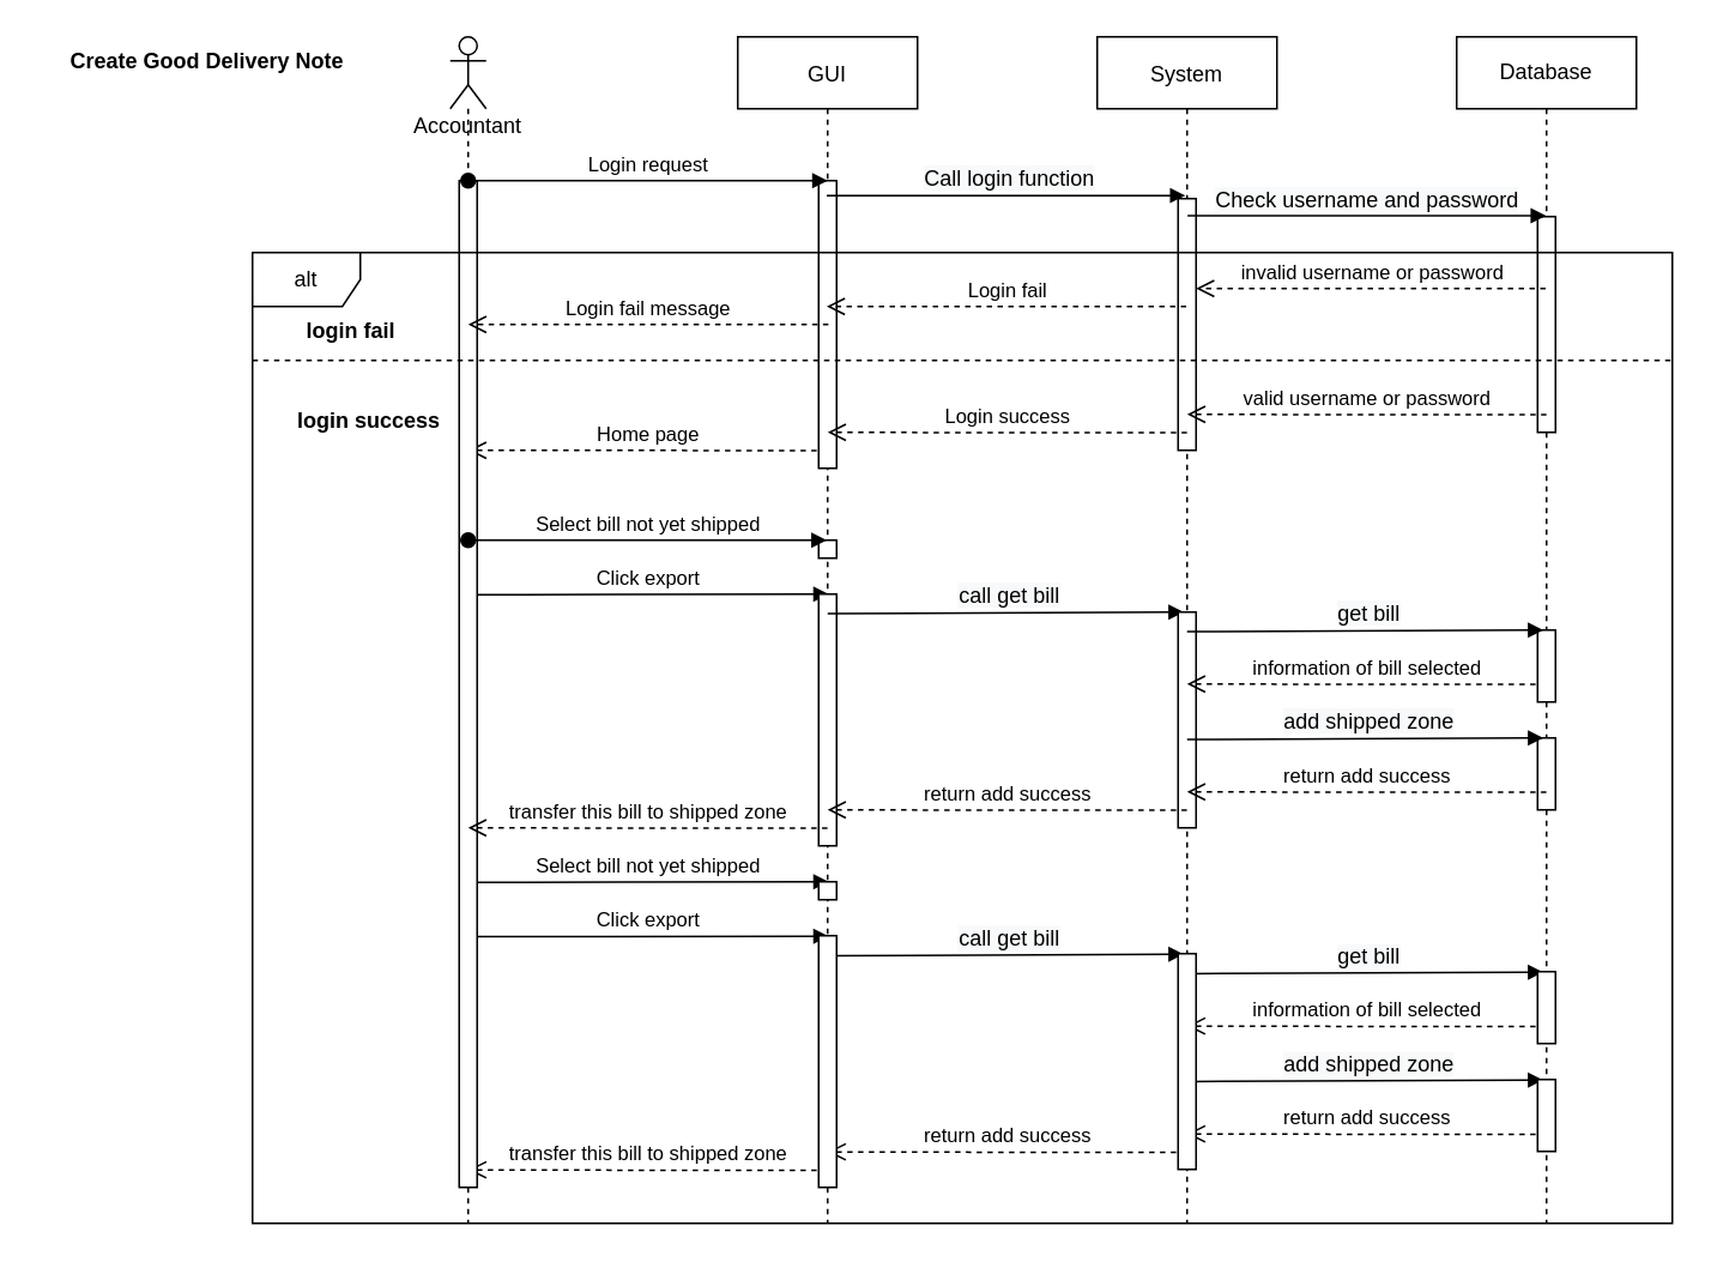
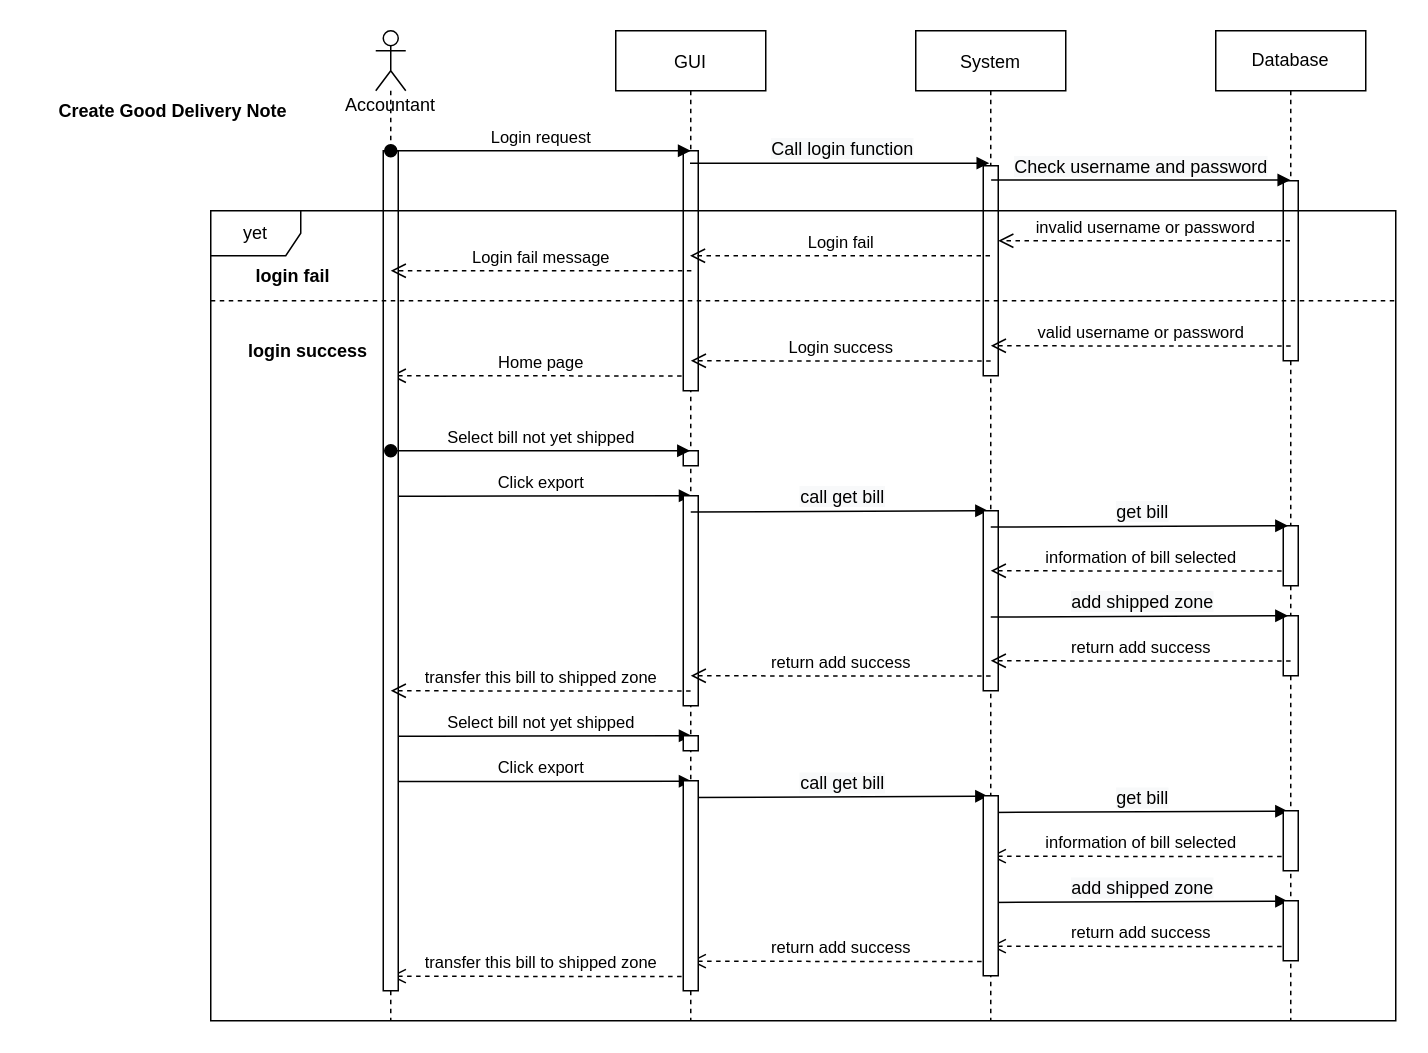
  <mxCell id="0" />
  <mxCell id="1" parent="0" />
  <mxCell id="2" value="GUI" style="shape=umlLifeline;perimeter=lifelinePerimeter;container=1;collapsible=0;recursiveResize=0;rounded=0;shadow=0;strokeWidth=1;" parent="1" vertex="1"><mxGeometry x="410" y="20" width="100" height="660" as="geometry" /></mxCell>
  <mxCell id="3" value="Home page&lt;br&gt;" style="html=1;verticalAlign=bottom;endArrow=open;dashed=1;endSize=8;rounded=0;entryX=0.496;entryY=0.189;entryDx=0;entryDy=0;entryPerimeter=0;" parent="2" edge="1"><mxGeometry x="-0.004" relative="1" as="geometry"><mxPoint x="49.9" y="230.14" as="sourcePoint" /><mxPoint x="-150.0" y="230.0" as="targetPoint" /><Array as="points" /><mxPoint as="offset" /></mxGeometry></mxCell>
  <mxCell id="4" value="Click export" style="html=1;verticalAlign=bottom;startArrow=oval;startFill=1;endArrow=block;startSize=8;rounded=0;entryX=0.506;entryY=0.518;entryDx=0;entryDy=0;entryPerimeter=0;" edge="1" parent="2"><mxGeometry x="-0.003" width="60" relative="1" as="geometry"><mxPoint x="-150.0" y="310.28" as="sourcePoint" /><mxPoint x="50.6" y="310" as="targetPoint" /><Array as="points"><mxPoint x="-140" y="310.28" /><mxPoint x="-120" y="310.28" /></Array><mxPoint as="offset" /></mxGeometry></mxCell>
  <mxCell id="5" value="Click export" style="html=1;verticalAlign=bottom;startArrow=oval;startFill=1;endArrow=block;startSize=8;rounded=0;entryX=0.506;entryY=0.518;entryDx=0;entryDy=0;entryPerimeter=0;" edge="1" parent="2"><mxGeometry x="-0.003" width="60" relative="1" as="geometry"><mxPoint x="-150.0" y="500.56" as="sourcePoint" /><mxPoint x="50.6" y="500.28" as="targetPoint" /><Array as="points"><mxPoint x="-140" y="500.56" /><mxPoint x="-120" y="500.56" /></Array><mxPoint as="offset" /></mxGeometry></mxCell>
  <mxCell id="6" value="&lt;span style=&quot;font-size: 12px ; background-color: rgb(248 , 249 , 250)&quot;&gt;call get bill&lt;/span&gt;" style="html=1;verticalAlign=bottom;endArrow=block;rounded=0;entryX=0.41;entryY=0.033;entryDx=0;entryDy=0;entryPerimeter=0;exitX=0.509;exitY=0.165;exitDx=0;exitDy=0;exitPerimeter=0;" edge="1" parent="2"><mxGeometry x="0.007" width="80" relative="1" as="geometry"><mxPoint x="50" y="511.13" as="sourcePoint" /><mxPoint x="248.2" y="510.28" as="targetPoint" /><mxPoint x="1" as="offset" /></mxGeometry></mxCell>
  <mxCell id="7" value="information of bill selected" style="html=1;verticalAlign=bottom;endArrow=open;dashed=1;endSize=8;rounded=0;entryX=0.496;entryY=0.189;entryDx=0;entryDy=0;entryPerimeter=0;" edge="1" parent="2"><mxGeometry relative="1" as="geometry"><mxPoint x="449.9" y="550.42" as="sourcePoint" /><mxPoint x="250" y="550.28" as="targetPoint" /><Array as="points"><mxPoint x="330.4" y="550.42" /></Array><mxPoint as="offset" /></mxGeometry></mxCell>
  <mxCell id="8" value="Select bill not yet shipped" style="html=1;verticalAlign=bottom;startArrow=oval;startFill=1;endArrow=block;startSize=8;rounded=0;entryX=0.506;entryY=0.518;entryDx=0;entryDy=0;entryPerimeter=0;" edge="1" parent="2"><mxGeometry width="60" relative="1" as="geometry"><mxPoint x="-150.0" y="470.28" as="sourcePoint" /><mxPoint x="50.6" y="470" as="targetPoint" /><Array as="points"><mxPoint x="-140" y="470.28" /><mxPoint x="-120" y="470.28" /></Array></mxGeometry></mxCell>
  <mxCell id="9" value="&lt;span style=&quot;font-size: 12px ; background-color: rgb(248 , 249 , 250)&quot;&gt;get bill&lt;/span&gt;" style="html=1;verticalAlign=bottom;endArrow=block;rounded=0;entryX=0.41;entryY=0.033;entryDx=0;entryDy=0;entryPerimeter=0;exitX=0.509;exitY=0.165;exitDx=0;exitDy=0;exitPerimeter=0;" edge="1" parent="2"><mxGeometry x="0.007" width="80" relative="1" as="geometry"><mxPoint x="250" y="521.13" as="sourcePoint" /><mxPoint x="448.2" y="520.28" as="targetPoint" /><mxPoint x="1" as="offset" /></mxGeometry></mxCell>
  <mxCell id="10" value="&lt;span style=&quot;font-size: 12px ; background-color: rgb(248 , 249 , 250)&quot;&gt;add shipped zone&lt;/span&gt;" style="html=1;verticalAlign=bottom;endArrow=block;rounded=0;entryX=0.41;entryY=0.033;entryDx=0;entryDy=0;entryPerimeter=0;exitX=0.509;exitY=0.165;exitDx=0;exitDy=0;exitPerimeter=0;" edge="1" parent="2"><mxGeometry x="0.007" width="80" relative="1" as="geometry"><mxPoint x="250" y="581.13" as="sourcePoint" /><mxPoint x="448.2" y="580.28" as="targetPoint" /><mxPoint x="1" as="offset" /></mxGeometry></mxCell>
  <mxCell id="11" value="return add success" style="html=1;verticalAlign=bottom;endArrow=open;dashed=1;endSize=8;rounded=0;entryX=0.496;entryY=0.189;entryDx=0;entryDy=0;entryPerimeter=0;" edge="1" parent="2"><mxGeometry relative="1" as="geometry"><mxPoint x="449.9" y="610.42" as="sourcePoint" /><mxPoint x="250" y="610.28" as="targetPoint" /><Array as="points"><mxPoint x="330.4" y="610.42" /></Array><mxPoint as="offset" /></mxGeometry></mxCell>
  <mxCell id="12" value="return add success" style="html=1;verticalAlign=bottom;endArrow=open;dashed=1;endSize=8;rounded=0;entryX=0.496;entryY=0.189;entryDx=0;entryDy=0;entryPerimeter=0;" edge="1" parent="2"><mxGeometry relative="1" as="geometry"><mxPoint x="249.9" y="620.42" as="sourcePoint" /><mxPoint x="50" y="620.28" as="targetPoint" /><Array as="points"><mxPoint x="130.4" y="620.42" /></Array><mxPoint as="offset" /></mxGeometry></mxCell>
  <mxCell id="13" value="transfer this bill to shipped zone" style="html=1;verticalAlign=bottom;endArrow=open;dashed=1;endSize=8;rounded=0;entryX=0.496;entryY=0.189;entryDx=0;entryDy=0;entryPerimeter=0;" edge="1" parent="2"><mxGeometry relative="1" as="geometry"><mxPoint x="49.9" y="630.42" as="sourcePoint" /><mxPoint x="-150" y="630.28" as="targetPoint" /><Array as="points"><mxPoint x="-69.6" y="630.42" /></Array><mxPoint as="offset" /></mxGeometry></mxCell>
  <mxCell id="14" value="" style="html=1;points=[];perimeter=orthogonalPerimeter;" vertex="1" parent="2"><mxGeometry x="45" y="80" width="10" height="160" as="geometry" /></mxCell>
  <mxCell id="15" value="" style="html=1;points=[];perimeter=orthogonalPerimeter;" vertex="1" parent="2"><mxGeometry x="45" y="280" width="10" height="10" as="geometry" /></mxCell>
  <mxCell id="16" value="" style="html=1;points=[];perimeter=orthogonalPerimeter;" vertex="1" parent="2"><mxGeometry x="45" y="310" width="10" height="140" as="geometry" /></mxCell>
  <mxCell id="17" value="" style="html=1;points=[];perimeter=orthogonalPerimeter;" vertex="1" parent="2"><mxGeometry x="45" y="500" width="10" height="140" as="geometry" /></mxCell>
  <mxCell id="18" value="" style="html=1;points=[];perimeter=orthogonalPerimeter;" vertex="1" parent="2"><mxGeometry x="45" y="470" width="10" height="10" as="geometry" /></mxCell>
  <mxCell id="19" value="System" style="shape=umlLifeline;perimeter=lifelinePerimeter;container=1;collapsible=0;recursiveResize=0;rounded=0;shadow=0;strokeWidth=1;" parent="1" vertex="1"><mxGeometry x="610" y="20" width="100" height="660" as="geometry" /></mxCell>
  <mxCell id="20" value="&lt;span style=&quot;font-size: 12px ; background-color: rgb(248 , 249 , 250)&quot;&gt;call get bill&lt;/span&gt;" style="html=1;verticalAlign=bottom;endArrow=block;rounded=0;entryX=0.41;entryY=0.033;entryDx=0;entryDy=0;entryPerimeter=0;exitX=0.509;exitY=0.165;exitDx=0;exitDy=0;exitPerimeter=0;" edge="1" parent="19"><mxGeometry x="0.007" width="80" relative="1" as="geometry"><mxPoint x="-150.0" y="320.85" as="sourcePoint" /><mxPoint x="48.2" y="320" as="targetPoint" /><mxPoint x="1" as="offset" /></mxGeometry></mxCell>
  <mxCell id="21" value="" style="html=1;points=[];perimeter=orthogonalPerimeter;" vertex="1" parent="19"><mxGeometry x="45" y="90" width="10" height="140" as="geometry" /></mxCell>
  <mxCell id="22" value="" style="html=1;points=[];perimeter=orthogonalPerimeter;" vertex="1" parent="19"><mxGeometry x="45" y="320" width="10" height="120" as="geometry" /></mxCell>
  <mxCell id="23" value="" style="html=1;points=[];perimeter=orthogonalPerimeter;" vertex="1" parent="19"><mxGeometry x="45" y="510" width="10" height="120" as="geometry" /></mxCell>
  <mxCell id="24" value="Database" style="shape=umlLifeline;perimeter=lifelinePerimeter;whiteSpace=wrap;html=1;container=1;collapsible=0;recursiveResize=0;outlineConnect=0;" parent="1" vertex="1"><mxGeometry x="810" y="20" width="100" height="660" as="geometry" /></mxCell>
  <mxCell id="25" value="information of bill selected" style="html=1;verticalAlign=bottom;endArrow=open;dashed=1;endSize=8;rounded=0;entryX=0.496;entryY=0.189;entryDx=0;entryDy=0;entryPerimeter=0;" edge="1" parent="24"><mxGeometry relative="1" as="geometry"><mxPoint x="49.9" y="360.14" as="sourcePoint" /><mxPoint x="-150.0" y="360.0" as="targetPoint" /><Array as="points"><mxPoint x="-69.6" y="360.14" /></Array><mxPoint as="offset" /></mxGeometry></mxCell>
  <mxCell id="26" value="" style="html=1;points=[];perimeter=orthogonalPerimeter;" vertex="1" parent="24"><mxGeometry x="45" y="100" width="10" height="120" as="geometry" /></mxCell>
  <mxCell id="27" value="" style="html=1;points=[];perimeter=orthogonalPerimeter;" vertex="1" parent="24"><mxGeometry x="45" y="330" width="10" height="40" as="geometry" /></mxCell>
  <mxCell id="28" value="" style="html=1;points=[];perimeter=orthogonalPerimeter;" vertex="1" parent="24"><mxGeometry x="45" y="390" width="10" height="40" as="geometry" /></mxCell>
  <mxCell id="29" value="" style="html=1;points=[];perimeter=orthogonalPerimeter;" vertex="1" parent="24"><mxGeometry x="45" y="520" width="10" height="40" as="geometry" /></mxCell>
  <mxCell id="30" value="" style="html=1;points=[];perimeter=orthogonalPerimeter;" vertex="1" parent="24"><mxGeometry x="45" y="580" width="10" height="40" as="geometry" /></mxCell>
  <mxCell id="31" value="Accountant" style="shape=umlLifeline;participant=umlActor;perimeter=lifelinePerimeter;whiteSpace=wrap;html=1;container=1;collapsible=0;recursiveResize=0;verticalAlign=top;spacingTop=36;outlineConnect=0;" parent="1" vertex="1"><mxGeometry x="250" y="20" width="20" height="660" as="geometry" /></mxCell>
  <mxCell id="32" value="" style="html=1;points=[];perimeter=orthogonalPerimeter;" vertex="1" parent="31"><mxGeometry x="5" y="80" width="10" height="560" as="geometry" /></mxCell>
  <mxCell id="33" value="Login request" style="html=1;verticalAlign=bottom;startArrow=oval;startFill=1;endArrow=block;startSize=8;rounded=0;" parent="1" edge="1"><mxGeometry width="60" relative="1" as="geometry"><mxPoint x="260" y="100" as="sourcePoint" /><mxPoint x="460" y="100" as="targetPoint" /><Array as="points"><mxPoint x="270" y="100" /><mxPoint x="290" y="100" /></Array></mxGeometry></mxCell>
  <mxCell id="34" value="invalid username or password" style="html=1;verticalAlign=bottom;endArrow=open;dashed=1;endSize=8;rounded=0;" parent="1" source="24" edge="1"><mxGeometry x="-0.004" relative="1" as="geometry"><mxPoint x="860" y="180" as="sourcePoint" /><mxPoint x="665" y="160" as="targetPoint" /><Array as="points"><mxPoint x="740" y="160" /></Array><mxPoint as="offset" /></mxGeometry></mxCell>
  <mxCell id="35" value="Login fail" style="html=1;verticalAlign=bottom;endArrow=open;dashed=1;endSize=8;rounded=0;" parent="1" source="19" target="2" edge="1"><mxGeometry relative="1" as="geometry"><mxPoint x="660" y="160" as="sourcePoint" /><mxPoint x="580" y="160" as="targetPoint" /><Array as="points"><mxPoint x="500" y="170" /></Array></mxGeometry></mxCell>
  <mxCell id="36" value="Login fail message" style="html=1;verticalAlign=bottom;endArrow=open;dashed=1;endSize=8;rounded=0;" parent="1" edge="1"><mxGeometry relative="1" as="geometry"><mxPoint x="460.41" y="180" as="sourcePoint" /><mxPoint x="260.001" y="180" as="targetPoint" /></mxGeometry></mxCell>
  <mxCell id="37" value="valid username or password" style="html=1;verticalAlign=bottom;endArrow=open;dashed=1;endSize=8;rounded=0;entryX=0.496;entryY=0.189;entryDx=0;entryDy=0;entryPerimeter=0;" parent="1" edge="1"><mxGeometry x="-0.004" relative="1" as="geometry"><mxPoint x="859.95" y="230.14" as="sourcePoint" /><mxPoint x="660.05" y="230" as="targetPoint" /><Array as="points"><mxPoint x="740.45" y="230.14" /></Array><mxPoint as="offset" /></mxGeometry></mxCell>
  <mxCell id="38" value="Login success" style="html=1;verticalAlign=bottom;endArrow=open;dashed=1;endSize=8;rounded=0;entryX=0.496;entryY=0.189;entryDx=0;entryDy=0;entryPerimeter=0;" parent="1" edge="1"><mxGeometry x="-0.004" relative="1" as="geometry"><mxPoint x="659.95" y="240.14" as="sourcePoint" /><mxPoint x="460.05" y="240" as="targetPoint" /><Array as="points"><mxPoint x="540.45" y="240.14" /></Array><mxPoint as="offset" /></mxGeometry></mxCell>
  <mxCell id="39" value="&lt;span style=&quot;font-size: 12px ; background-color: rgb(248 , 249 , 250)&quot;&gt;Call login function&lt;/span&gt;" style="html=1;verticalAlign=bottom;endArrow=block;rounded=0;entryX=0.41;entryY=0.033;entryDx=0;entryDy=0;entryPerimeter=0;" parent="1" edge="1" source="2"><mxGeometry x="0.007" width="80" relative="1" as="geometry"><mxPoint x="466.38" y="108.3" as="sourcePoint" /><mxPoint x="659.1" y="108.25" as="targetPoint" /><mxPoint x="1" as="offset" /></mxGeometry></mxCell>
  <mxCell id="40" value="&lt;span style=&quot;font-size: 12px ; background-color: rgb(248 , 249 , 250)&quot;&gt;Check username and password&lt;/span&gt;" style="html=1;verticalAlign=bottom;endArrow=block;rounded=0;entryX=0.491;entryY=0.121;entryDx=0;entryDy=0;entryPerimeter=0;" parent="1" edge="1"><mxGeometry width="80" relative="1" as="geometry"><mxPoint x="660.26" y="119.54" as="sourcePoint" /><mxPoint x="859.73" y="119.54" as="targetPoint" /></mxGeometry></mxCell>
  <mxCell id="41" value="login fail" style="text;align=center;fontStyle=1;verticalAlign=middle;spacingLeft=3;spacingRight=3;strokeColor=none;rotatable=0;points=[[0,0.5],[1,0.5]];portConstraint=eastwest;" parent="1" vertex="1"><mxGeometry x="170" y="170" width="50" height="26" as="geometry" /></mxCell>
  <mxCell id="42" value="login success" style="text;align=center;fontStyle=1;verticalAlign=middle;spacingLeft=3;spacingRight=3;strokeColor=none;rotatable=0;points=[[0,0.5],[1,0.5]];portConstraint=eastwest;" parent="1" vertex="1"><mxGeometry x="185" y="220" width="40" height="26" as="geometry" /></mxCell>
- <mxCell id="43" value="Create Good Delivery Note" style="text;align=center;fontStyle=1;verticalAlign=middle;spacingLeft=3;spacingRight=3;strokeColor=none;rotatable=0;points=[[0,0.5],[1,0.5]];portConstraint=eastwest;" parent="1" vertex="1"><mxGeometry x="20" y="20" width="190" height="26" as="geometry" /></mxCell>
+ <mxCell id="43" value="Create Good Delivery Note" style="text;align=center;fontStyle=1;verticalAlign=middle;spacingLeft=3;spacingRight=3;strokeColor=none;rotatable=0;points=[[0,0.5],[1,0.5]];portConstraint=eastwest;" parent="1" vertex="1"><mxGeometry x="20" y="60" width="190" height="26" as="geometry" /></mxCell>
  <mxCell id="44" value="Select bill not yet shipped" style="html=1;verticalAlign=bottom;startArrow=oval;startFill=1;endArrow=block;startSize=8;rounded=0;" edge="1" parent="1" target="2"><mxGeometry width="60" relative="1" as="geometry"><mxPoint x="260" y="300" as="sourcePoint" /><mxPoint x="462.6" y="301" as="targetPoint" /><Array as="points"><mxPoint x="270" y="300" /><mxPoint x="290" y="300" /></Array></mxGeometry></mxCell>
  <mxCell id="45" value="&lt;span style=&quot;font-size: 12px ; background-color: rgb(248 , 249 , 250)&quot;&gt;get bill&lt;/span&gt;" style="html=1;verticalAlign=bottom;endArrow=block;rounded=0;entryX=0.41;entryY=0.033;entryDx=0;entryDy=0;entryPerimeter=0;exitX=0.509;exitY=0.165;exitDx=0;exitDy=0;exitPerimeter=0;" edge="1" parent="1"><mxGeometry x="0.007" width="80" relative="1" as="geometry"><mxPoint x="660" y="350.85" as="sourcePoint" /><mxPoint x="858.2" y="350" as="targetPoint" /><mxPoint x="1" as="offset" /></mxGeometry></mxCell>
  <mxCell id="46" value="&lt;span style=&quot;font-size: 12px ; background-color: rgb(248 , 249 , 250)&quot;&gt;add shipped zone&lt;/span&gt;" style="html=1;verticalAlign=bottom;endArrow=block;rounded=0;entryX=0.41;entryY=0.033;entryDx=0;entryDy=0;entryPerimeter=0;exitX=0.509;exitY=0.165;exitDx=0;exitDy=0;exitPerimeter=0;" edge="1" parent="1"><mxGeometry x="0.007" width="80" relative="1" as="geometry"><mxPoint x="660" y="410.85" as="sourcePoint" /><mxPoint x="858.2" y="410" as="targetPoint" /><mxPoint x="1" as="offset" /></mxGeometry></mxCell>
  <mxCell id="47" value="return add success" style="html=1;verticalAlign=bottom;endArrow=open;dashed=1;endSize=8;rounded=0;entryX=0.496;entryY=0.189;entryDx=0;entryDy=0;entryPerimeter=0;" edge="1" parent="1"><mxGeometry relative="1" as="geometry"><mxPoint x="859.9" y="440.14" as="sourcePoint" /><mxPoint x="660" y="440" as="targetPoint" /><Array as="points"><mxPoint x="740.4" y="440.14" /></Array><mxPoint as="offset" /></mxGeometry></mxCell>
  <mxCell id="48" value="return add success" style="html=1;verticalAlign=bottom;endArrow=open;dashed=1;endSize=8;rounded=0;entryX=0.496;entryY=0.189;entryDx=0;entryDy=0;entryPerimeter=0;" edge="1" parent="1"><mxGeometry relative="1" as="geometry"><mxPoint x="659.9" y="450.14" as="sourcePoint" /><mxPoint x="460" y="450" as="targetPoint" /><Array as="points"><mxPoint x="540.4" y="450.14" /></Array><mxPoint as="offset" /></mxGeometry></mxCell>
  <mxCell id="49" value="transfer this bill to shipped zone" style="html=1;verticalAlign=bottom;endArrow=open;dashed=1;endSize=8;rounded=0;entryX=0.496;entryY=0.189;entryDx=0;entryDy=0;entryPerimeter=0;" edge="1" parent="1"><mxGeometry relative="1" as="geometry"><mxPoint x="459.9" y="460.14" as="sourcePoint" /><mxPoint x="260" y="460" as="targetPoint" /><Array as="points"><mxPoint x="340.4" y="460.14" /></Array><mxPoint as="offset" /></mxGeometry></mxCell>
  <mxCell id="50" value="" style="endArrow=none;dashed=1;html=1;rounded=0;" edge="1" parent="1"><mxGeometry width="50" height="50" relative="1" as="geometry"><mxPoint x="140" y="200" as="sourcePoint" /><mxPoint x="930" y="200" as="targetPoint" /></mxGeometry></mxCell>
- <mxCell id="51" value="alt" style="shape=umlFrame;whiteSpace=wrap;html=1;" vertex="1" parent="1"><mxGeometry x="140" y="140" width="790" height="540" as="geometry" /></mxCell>
+ <mxCell id="51" value="yet" style="shape=umlFrame;whiteSpace=wrap;html=1;" vertex="1" parent="1"><mxGeometry x="140" y="140" width="790" height="540" as="geometry" /></mxCell>
